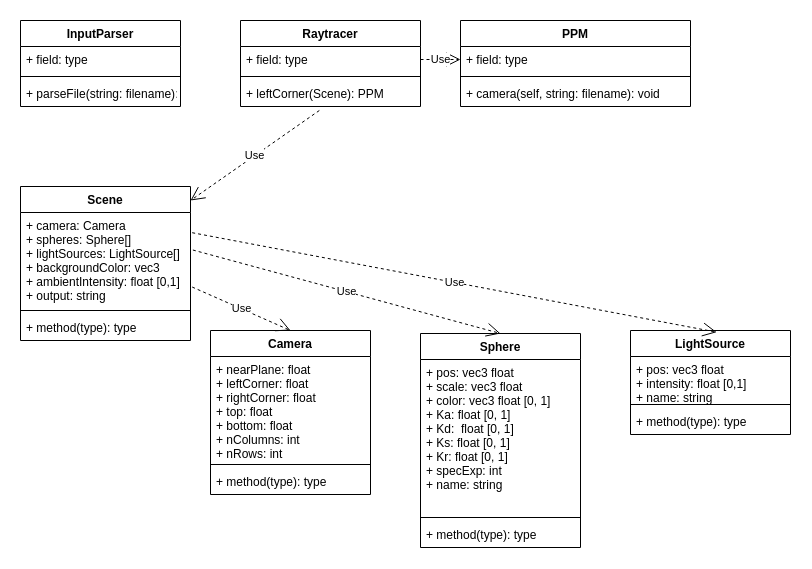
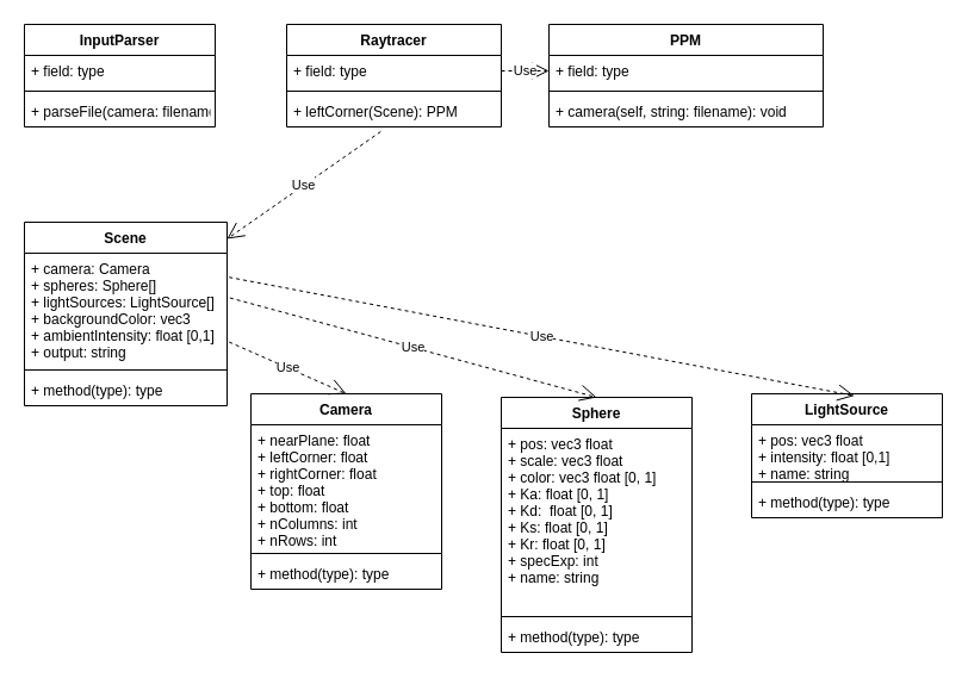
  <mxCell id="0" />
  <mxCell id="1" parent="0" />
  <mxCell id="2" value="InputParser" style="swimlane;fontStyle=1;align=center;verticalAlign=top;childLayout=stackLayout;horizontal=1;startSize=26;horizontalStack=0;resizeParent=1;resizeParentMax=0;resizeLast=0;collapsible=1;marginBottom=0;" vertex="1" parent="1"><mxGeometry x="20" y="20" width="160" height="86" as="geometry" /></mxCell>
  <mxCell id="3" value="+ field: type" style="text;strokeColor=none;fillColor=none;align=left;verticalAlign=top;spacingLeft=4;spacingRight=4;overflow=hidden;rotatable=0;points=[[0,0.5],[1,0.5]];portConstraint=eastwest;" vertex="1" parent="2"><mxGeometry y="26" width="160" height="26" as="geometry" /></mxCell>
  <mxCell id="4" value="" style="line;strokeWidth=1;fillColor=none;align=left;verticalAlign=middle;spacingTop=-1;spacingLeft=3;spacingRight=3;rotatable=0;labelPosition=right;points=[];portConstraint=eastwest;strokeColor=inherit;" vertex="1" parent="2"><mxGeometry y="52" width="160" height="8" as="geometry" /></mxCell>
- <mxCell id="5" value="+ parseFile(string: filename): Scene" style="text;strokeColor=none;fillColor=none;align=left;verticalAlign=top;spacingLeft=4;spacingRight=4;overflow=hidden;rotatable=0;points=[[0,0.5],[1,0.5]];portConstraint=eastwest;" vertex="1" parent="2"><mxGeometry y="60" width="160" height="26" as="geometry" /></mxCell>
+ <mxCell id="5" value="+ parseFile(camera: filename): Scene" style="text;strokeColor=none;fillColor=none;align=left;verticalAlign=top;spacingLeft=4;spacingRight=4;overflow=hidden;rotatable=0;points=[[0,0.5],[1,0.5]];portConstraint=eastwest;" vertex="1" parent="2"><mxGeometry y="60" width="160" height="26" as="geometry" /></mxCell>
  <mxCell id="6" value="Raytracer" style="swimlane;fontStyle=1;align=center;verticalAlign=top;childLayout=stackLayout;horizontal=1;startSize=26;horizontalStack=0;resizeParent=1;resizeParentMax=0;resizeLast=0;collapsible=1;marginBottom=0;" vertex="1" parent="1"><mxGeometry x="240" y="20" width="180" height="86" as="geometry" /></mxCell>
  <mxCell id="7" value="+ field: type" style="text;strokeColor=none;fillColor=none;align=left;verticalAlign=top;spacingLeft=4;spacingRight=4;overflow=hidden;rotatable=0;points=[[0,0.5],[1,0.5]];portConstraint=eastwest;" vertex="1" parent="6"><mxGeometry y="26" width="180" height="26" as="geometry" /></mxCell>
  <mxCell id="8" value="" style="line;strokeWidth=1;fillColor=none;align=left;verticalAlign=middle;spacingTop=-1;spacingLeft=3;spacingRight=3;rotatable=0;labelPosition=right;points=[];portConstraint=eastwest;strokeColor=inherit;" vertex="1" parent="6"><mxGeometry y="52" width="180" height="8" as="geometry" /></mxCell>
  <mxCell id="9" value="+ leftCorner(Scene): PPM" style="text;strokeColor=none;fillColor=none;align=left;verticalAlign=top;spacingLeft=4;spacingRight=4;overflow=hidden;rotatable=0;points=[[0,0.5],[1,0.5]];portConstraint=eastwest;" vertex="1" parent="6"><mxGeometry y="60" width="180" height="26" as="geometry" /></mxCell>
  <mxCell id="10" value="PPM" style="swimlane;fontStyle=1;align=center;verticalAlign=top;childLayout=stackLayout;horizontal=1;startSize=26;horizontalStack=0;resizeParent=1;resizeParentMax=0;resizeLast=0;collapsible=1;marginBottom=0;" vertex="1" parent="1"><mxGeometry x="460" y="20" width="230" height="86" as="geometry" /></mxCell>
  <mxCell id="11" value="+ field: type" style="text;strokeColor=none;fillColor=none;align=left;verticalAlign=top;spacingLeft=4;spacingRight=4;overflow=hidden;rotatable=0;points=[[0,0.5],[1,0.5]];portConstraint=eastwest;" vertex="1" parent="10"><mxGeometry y="26" width="230" height="26" as="geometry" /></mxCell>
  <mxCell id="12" value="" style="line;strokeWidth=1;fillColor=none;align=left;verticalAlign=middle;spacingTop=-1;spacingLeft=3;spacingRight=3;rotatable=0;labelPosition=right;points=[];portConstraint=eastwest;strokeColor=inherit;" vertex="1" parent="10"><mxGeometry y="52" width="230" height="8" as="geometry" /></mxCell>
  <mxCell id="13" value="+ camera(self, string: filename): void" style="text;strokeColor=none;fillColor=none;align=left;verticalAlign=top;spacingLeft=4;spacingRight=4;overflow=hidden;rotatable=0;points=[[0,0.5],[1,0.5]];portConstraint=eastwest;" vertex="1" parent="10"><mxGeometry y="60" width="230" height="26" as="geometry" /></mxCell>
  <mxCell id="14" value="Scene" style="swimlane;fontStyle=1;align=center;verticalAlign=top;childLayout=stackLayout;horizontal=1;startSize=26;horizontalStack=0;resizeParent=1;resizeParentMax=0;resizeLast=0;collapsible=1;marginBottom=0;" vertex="1" parent="1"><mxGeometry x="20" y="186" width="170" height="154" as="geometry" /></mxCell>
  <mxCell id="15" value="+ camera: Camera&#10;+ spheres: Sphere[]&#10;+ lightSources: LightSource[]&#10;+ backgroundColor: vec3&#10;+ ambientIntensity: float [0,1]&#10;+ output: string" style="text;strokeColor=none;fillColor=none;align=left;verticalAlign=top;spacingLeft=4;spacingRight=4;overflow=hidden;rotatable=0;points=[[0,0.5],[1,0.5]];portConstraint=eastwest;" vertex="1" parent="14"><mxGeometry y="26" width="170" height="94" as="geometry" /></mxCell>
  <mxCell id="16" value="" style="line;strokeWidth=1;fillColor=none;align=left;verticalAlign=middle;spacingTop=-1;spacingLeft=3;spacingRight=3;rotatable=0;labelPosition=right;points=[];portConstraint=eastwest;strokeColor=inherit;" vertex="1" parent="14"><mxGeometry y="120" width="170" height="8" as="geometry" /></mxCell>
  <mxCell id="17" value="+ method(type): type" style="text;strokeColor=none;fillColor=none;align=left;verticalAlign=top;spacingLeft=4;spacingRight=4;overflow=hidden;rotatable=0;points=[[0,0.5],[1,0.5]];portConstraint=eastwest;" vertex="1" parent="14"><mxGeometry y="128" width="170" height="26" as="geometry" /></mxCell>
  <mxCell id="18" value="Camera" style="swimlane;fontStyle=1;align=center;verticalAlign=top;childLayout=stackLayout;horizontal=1;startSize=26;horizontalStack=0;resizeParent=1;resizeParentMax=0;resizeLast=0;collapsible=1;marginBottom=0;" vertex="1" parent="1"><mxGeometry x="210" y="330" width="160" height="164" as="geometry" /></mxCell>
  <mxCell id="19" value="+ nearPlane: float&#10;+ leftCorner: float&#10;+ rightCorner: float&#10;+ top: float&#10;+ bottom: float&#10;+ nColumns: int&#10;+ nRows: int&#10;&#10;" style="text;strokeColor=none;fillColor=none;align=left;verticalAlign=top;spacingLeft=4;spacingRight=4;overflow=hidden;rotatable=0;points=[[0,0.5],[1,0.5]];portConstraint=eastwest;" vertex="1" parent="18"><mxGeometry y="26" width="160" height="104" as="geometry" /></mxCell>
  <mxCell id="20" value="" style="line;strokeWidth=1;fillColor=none;align=left;verticalAlign=middle;spacingTop=-1;spacingLeft=3;spacingRight=3;rotatable=0;labelPosition=right;points=[];portConstraint=eastwest;strokeColor=inherit;" vertex="1" parent="18"><mxGeometry y="130" width="160" height="8" as="geometry" /></mxCell>
  <mxCell id="21" value="+ method(type): type" style="text;strokeColor=none;fillColor=none;align=left;verticalAlign=top;spacingLeft=4;spacingRight=4;overflow=hidden;rotatable=0;points=[[0,0.5],[1,0.5]];portConstraint=eastwest;" vertex="1" parent="18"><mxGeometry y="138" width="160" height="26" as="geometry" /></mxCell>
  <mxCell id="22" value="Sphere" style="swimlane;fontStyle=1;align=center;verticalAlign=top;childLayout=stackLayout;horizontal=1;startSize=26;horizontalStack=0;resizeParent=1;resizeParentMax=0;resizeLast=0;collapsible=1;marginBottom=0;" vertex="1" parent="1"><mxGeometry x="420" y="333" width="160" height="214" as="geometry" /></mxCell>
  <mxCell id="23" value="+ pos: vec3 float&#10;+ scale: vec3 float&#10;+ color: vec3 float [0, 1]&#10;+ Ka: float [0, 1]&#10;+ Kd:  float [0, 1]&#10;+ Ks: float [0, 1]&#10;+ Kr: float [0, 1]&#10;+ specExp: int&#10;+ name: string" style="text;strokeColor=none;fillColor=none;align=left;verticalAlign=top;spacingLeft=4;spacingRight=4;overflow=hidden;rotatable=0;points=[[0,0.5],[1,0.5]];portConstraint=eastwest;" vertex="1" parent="22"><mxGeometry y="26" width="160" height="154" as="geometry" /></mxCell>
  <mxCell id="24" value="" style="line;strokeWidth=1;fillColor=none;align=left;verticalAlign=middle;spacingTop=-1;spacingLeft=3;spacingRight=3;rotatable=0;labelPosition=right;points=[];portConstraint=eastwest;strokeColor=inherit;" vertex="1" parent="22"><mxGeometry y="180" width="160" height="8" as="geometry" /></mxCell>
  <mxCell id="25" value="+ method(type): type" style="text;strokeColor=none;fillColor=none;align=left;verticalAlign=top;spacingLeft=4;spacingRight=4;overflow=hidden;rotatable=0;points=[[0,0.5],[1,0.5]];portConstraint=eastwest;" vertex="1" parent="22"><mxGeometry y="188" width="160" height="26" as="geometry" /></mxCell>
  <mxCell id="26" value="LightSource" style="swimlane;fontStyle=1;align=center;verticalAlign=top;childLayout=stackLayout;horizontal=1;startSize=26;horizontalStack=0;resizeParent=1;resizeParentMax=0;resizeLast=0;collapsible=1;marginBottom=0;" vertex="1" parent="1"><mxGeometry x="630" y="330" width="160" height="104" as="geometry" /></mxCell>
  <mxCell id="27" value="+ pos: vec3 float&#10;+ intensity: float [0,1]&#10;+ name: string&#10;" style="text;strokeColor=none;fillColor=none;align=left;verticalAlign=top;spacingLeft=4;spacingRight=4;overflow=hidden;rotatable=0;points=[[0,0.5],[1,0.5]];portConstraint=eastwest;" vertex="1" parent="26"><mxGeometry y="26" width="160" height="44" as="geometry" /></mxCell>
  <mxCell id="28" value="" style="line;strokeWidth=1;fillColor=none;align=left;verticalAlign=middle;spacingTop=-1;spacingLeft=3;spacingRight=3;rotatable=0;labelPosition=right;points=[];portConstraint=eastwest;strokeColor=inherit;" vertex="1" parent="26"><mxGeometry y="70" width="160" height="8" as="geometry" /></mxCell>
  <mxCell id="29" value="+ method(type): type" style="text;strokeColor=none;fillColor=none;align=left;verticalAlign=top;spacingLeft=4;spacingRight=4;overflow=hidden;rotatable=0;points=[[0,0.5],[1,0.5]];portConstraint=eastwest;" vertex="1" parent="26"><mxGeometry y="78" width="160" height="26" as="geometry" /></mxCell>
  <mxCell id="30" value="Use" style="endArrow=open;endSize=12;dashed=1;html=1;rounded=0;exitX=1.01;exitY=0.793;exitDx=0;exitDy=0;exitPerimeter=0;entryX=0.5;entryY=0;entryDx=0;entryDy=0;" edge="1" parent="1" source="15" target="18"><mxGeometry width="160" relative="1" as="geometry"><mxPoint x="20" y="410" as="sourcePoint" /><mxPoint x="180" y="410" as="targetPoint" /></mxGeometry></mxCell>
  <mxCell id="31" value="Use" style="endArrow=open;endSize=12;dashed=1;html=1;rounded=0;exitX=1.014;exitY=0.399;exitDx=0;exitDy=0;exitPerimeter=0;entryX=0.5;entryY=0;entryDx=0;entryDy=0;" edge="1" parent="1" source="15" target="22"><mxGeometry width="160" relative="1" as="geometry"><mxPoint x="190" y="240.002" as="sourcePoint" /><mxPoint x="328.3" y="297.39" as="targetPoint" /></mxGeometry></mxCell>
  <mxCell id="32" value="Use" style="endArrow=open;endSize=12;dashed=1;html=1;rounded=0;exitX=1.01;exitY=0.215;exitDx=0;exitDy=0;exitPerimeter=0;entryX=0.539;entryY=0.016;entryDx=0;entryDy=0;entryPerimeter=0;" edge="1" parent="1" source="15" target="26"><mxGeometry width="160" relative="1" as="geometry"><mxPoint x="257" y="200.002" as="sourcePoint" /><mxPoint x="395.3" y="257.39" as="targetPoint" /></mxGeometry></mxCell>
  <mxCell id="33" value="Use" style="endArrow=open;endSize=12;dashed=1;html=1;rounded=0;exitX=0.438;exitY=1.154;exitDx=0;exitDy=0;exitPerimeter=0;" edge="1" parent="1" source="9"><mxGeometry width="160" relative="1" as="geometry"><mxPoint x="460" y="170.002" as="sourcePoint" /><mxPoint x="190" y="200" as="targetPoint" /></mxGeometry></mxCell>
  <mxCell id="34" value="Use" style="endArrow=open;endSize=12;dashed=1;html=1;rounded=0;exitX=1;exitY=0.5;exitDx=0;exitDy=0;entryX=0;entryY=0.5;entryDx=0;entryDy=0;" edge="1" parent="1" source="7" target="11"><mxGeometry width="160" relative="1" as="geometry"><mxPoint x="420" y="150.002" as="sourcePoint" /><mxPoint x="558.3" y="207.39" as="targetPoint" /></mxGeometry></mxCell>
